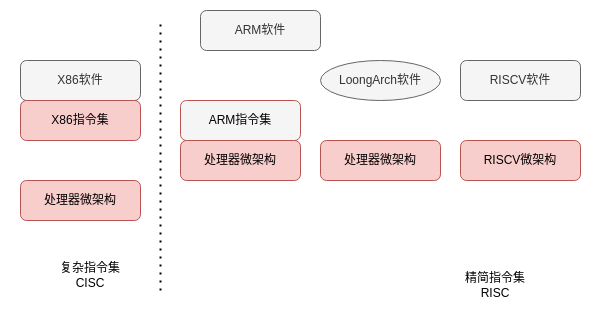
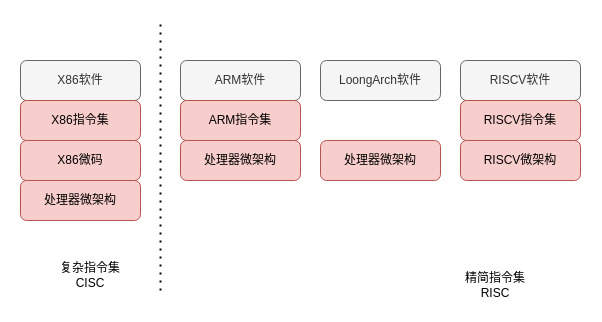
  <mxCell id="0" />
  <mxCell id="1" parent="0" />
  <mxCell id="2" value="X86软件" style="rounded=1;whiteSpace=wrap;html=1;fillColor=#f5f5f5;fontColor=#333333;strokeColor=#666666;" vertex="1" parent="1"><mxGeometry x="20" y="60" width="120" height="40" as="geometry" /></mxCell>
  <mxCell id="3" value="X86指令集" style="rounded=1;whiteSpace=wrap;html=1;fillColor=#f8cecc;strokeColor=#b85450;" vertex="1" parent="1"><mxGeometry x="20" y="100" width="120" height="40" as="geometry" /></mxCell>
+ <mxCell id="4" value="X86微码" style="rounded=1;whiteSpace=wrap;html=1;fillColor=#f8cecc;strokeColor=#b85450;" vertex="1" parent="1"><mxGeometry x="20" y="140" width="120" height="40" as="geometry" /></mxCell>
  <mxCell id="5" value="处理器微架构" style="rounded=1;whiteSpace=wrap;html=1;fillColor=#f8cecc;strokeColor=#b85450;" vertex="1" parent="1"><mxGeometry x="20" y="180" width="120" height="40" as="geometry" /></mxCell>
- <mxCell id="6" value="ARM软件" style="rounded=1;whiteSpace=wrap;html=1;fillColor=#f5f5f5;fontColor=#333333;strokeColor=#666666;" vertex="1" parent="1"><mxGeometry x="200" y="10" width="120" height="40" as="geometry" /></mxCell>
- <mxCell id="7" value="ARM指令集" style="rounded=1;whiteSpace=wrap;html=1;fillColor=#f5f5f5;strokeColor=#b85450;" vertex="1" parent="1"><mxGeometry x="180" y="100" width="120" height="40" as="geometry" /></mxCell>
+ <mxCell id="6" value="ARM软件" style="rounded=1;whiteSpace=wrap;html=1;fillColor=#f5f5f5;fontColor=#333333;strokeColor=#666666;" vertex="1" parent="1"><mxGeometry x="180" y="60" width="120" height="40" as="geometry" /></mxCell>
+ <mxCell id="7" value="ARM指令集" style="rounded=1;whiteSpace=wrap;html=1;fillColor=#f8cecc;strokeColor=#b85450;" vertex="1" parent="1"><mxGeometry x="180" y="100" width="120" height="40" as="geometry" /></mxCell>
  <mxCell id="8" value="处理器微架构" style="rounded=1;whiteSpace=wrap;html=1;fillColor=#f8cecc;strokeColor=#b85450;" vertex="1" parent="1"><mxGeometry x="180" y="140" width="120" height="40" as="geometry" /></mxCell>
- <mxCell id="9" value="LoongArch软件" style="ellipse;whiteSpace=wrap;html=1;fillColor=#f5f5f5;fontColor=#333333;strokeColor=#666666;" vertex="1" parent="1"><mxGeometry x="320" y="60" width="120" height="40" as="geometry" /></mxCell>
+ <mxCell id="9" value="LoongArch软件" style="rounded=1;whiteSpace=wrap;html=1;fillColor=#f5f5f5;fontColor=#333333;strokeColor=#666666;" vertex="1" parent="1"><mxGeometry x="320" y="60" width="120" height="40" as="geometry" /></mxCell>
  <mxCell id="10" value="处理器微架构" style="rounded=1;whiteSpace=wrap;html=1;fillColor=#f8cecc;strokeColor=#b85450;" vertex="1" parent="1"><mxGeometry x="320" y="140" width="120" height="40" as="geometry" /></mxCell>
  <mxCell id="11" value="RISCV软件" style="rounded=1;whiteSpace=wrap;html=1;fillColor=#f5f5f5;fontColor=#333333;strokeColor=#666666;" vertex="1" parent="1"><mxGeometry x="460" y="60" width="120" height="40" as="geometry" /></mxCell>
+ <mxCell id="12" value="RISCV指令集" style="rounded=1;whiteSpace=wrap;html=1;fillColor=#f8cecc;strokeColor=#b85450;" vertex="1" parent="1"><mxGeometry x="460" y="100" width="120" height="40" as="geometry" /></mxCell>
  <mxCell id="13" value="RISCV微架构" style="rounded=1;whiteSpace=wrap;html=1;fillColor=#f8cecc;strokeColor=#b85450;" vertex="1" parent="1"><mxGeometry x="460" y="140" width="120" height="40" as="geometry" /></mxCell>
  <mxCell id="14" value="" style="endArrow=none;dashed=1;html=1;dashPattern=1 3;strokeWidth=2;" edge="1" parent="1"><mxGeometry width="50" height="50" relative="1" as="geometry"><mxPoint x="160" y="290" as="sourcePoint" /><mxPoint x="160" y="20" as="targetPoint" /></mxGeometry></mxCell>
  <mxCell id="15" value="复杂指令集&lt;br&gt;CISC" style="text;html=1;strokeColor=none;fillColor=none;align=center;verticalAlign=middle;whiteSpace=wrap;rounded=0;" vertex="1" parent="1"><mxGeometry x="50" y="260" width="80" height="30" as="geometry" /></mxCell>
  <mxCell id="16" value="精简指令集&lt;br&gt;RISC" style="text;html=1;strokeColor=none;fillColor=none;align=center;verticalAlign=middle;whiteSpace=wrap;rounded=0;" vertex="1" parent="1"><mxGeometry x="455" y="270" width="80" height="30" as="geometry" /></mxCell>
